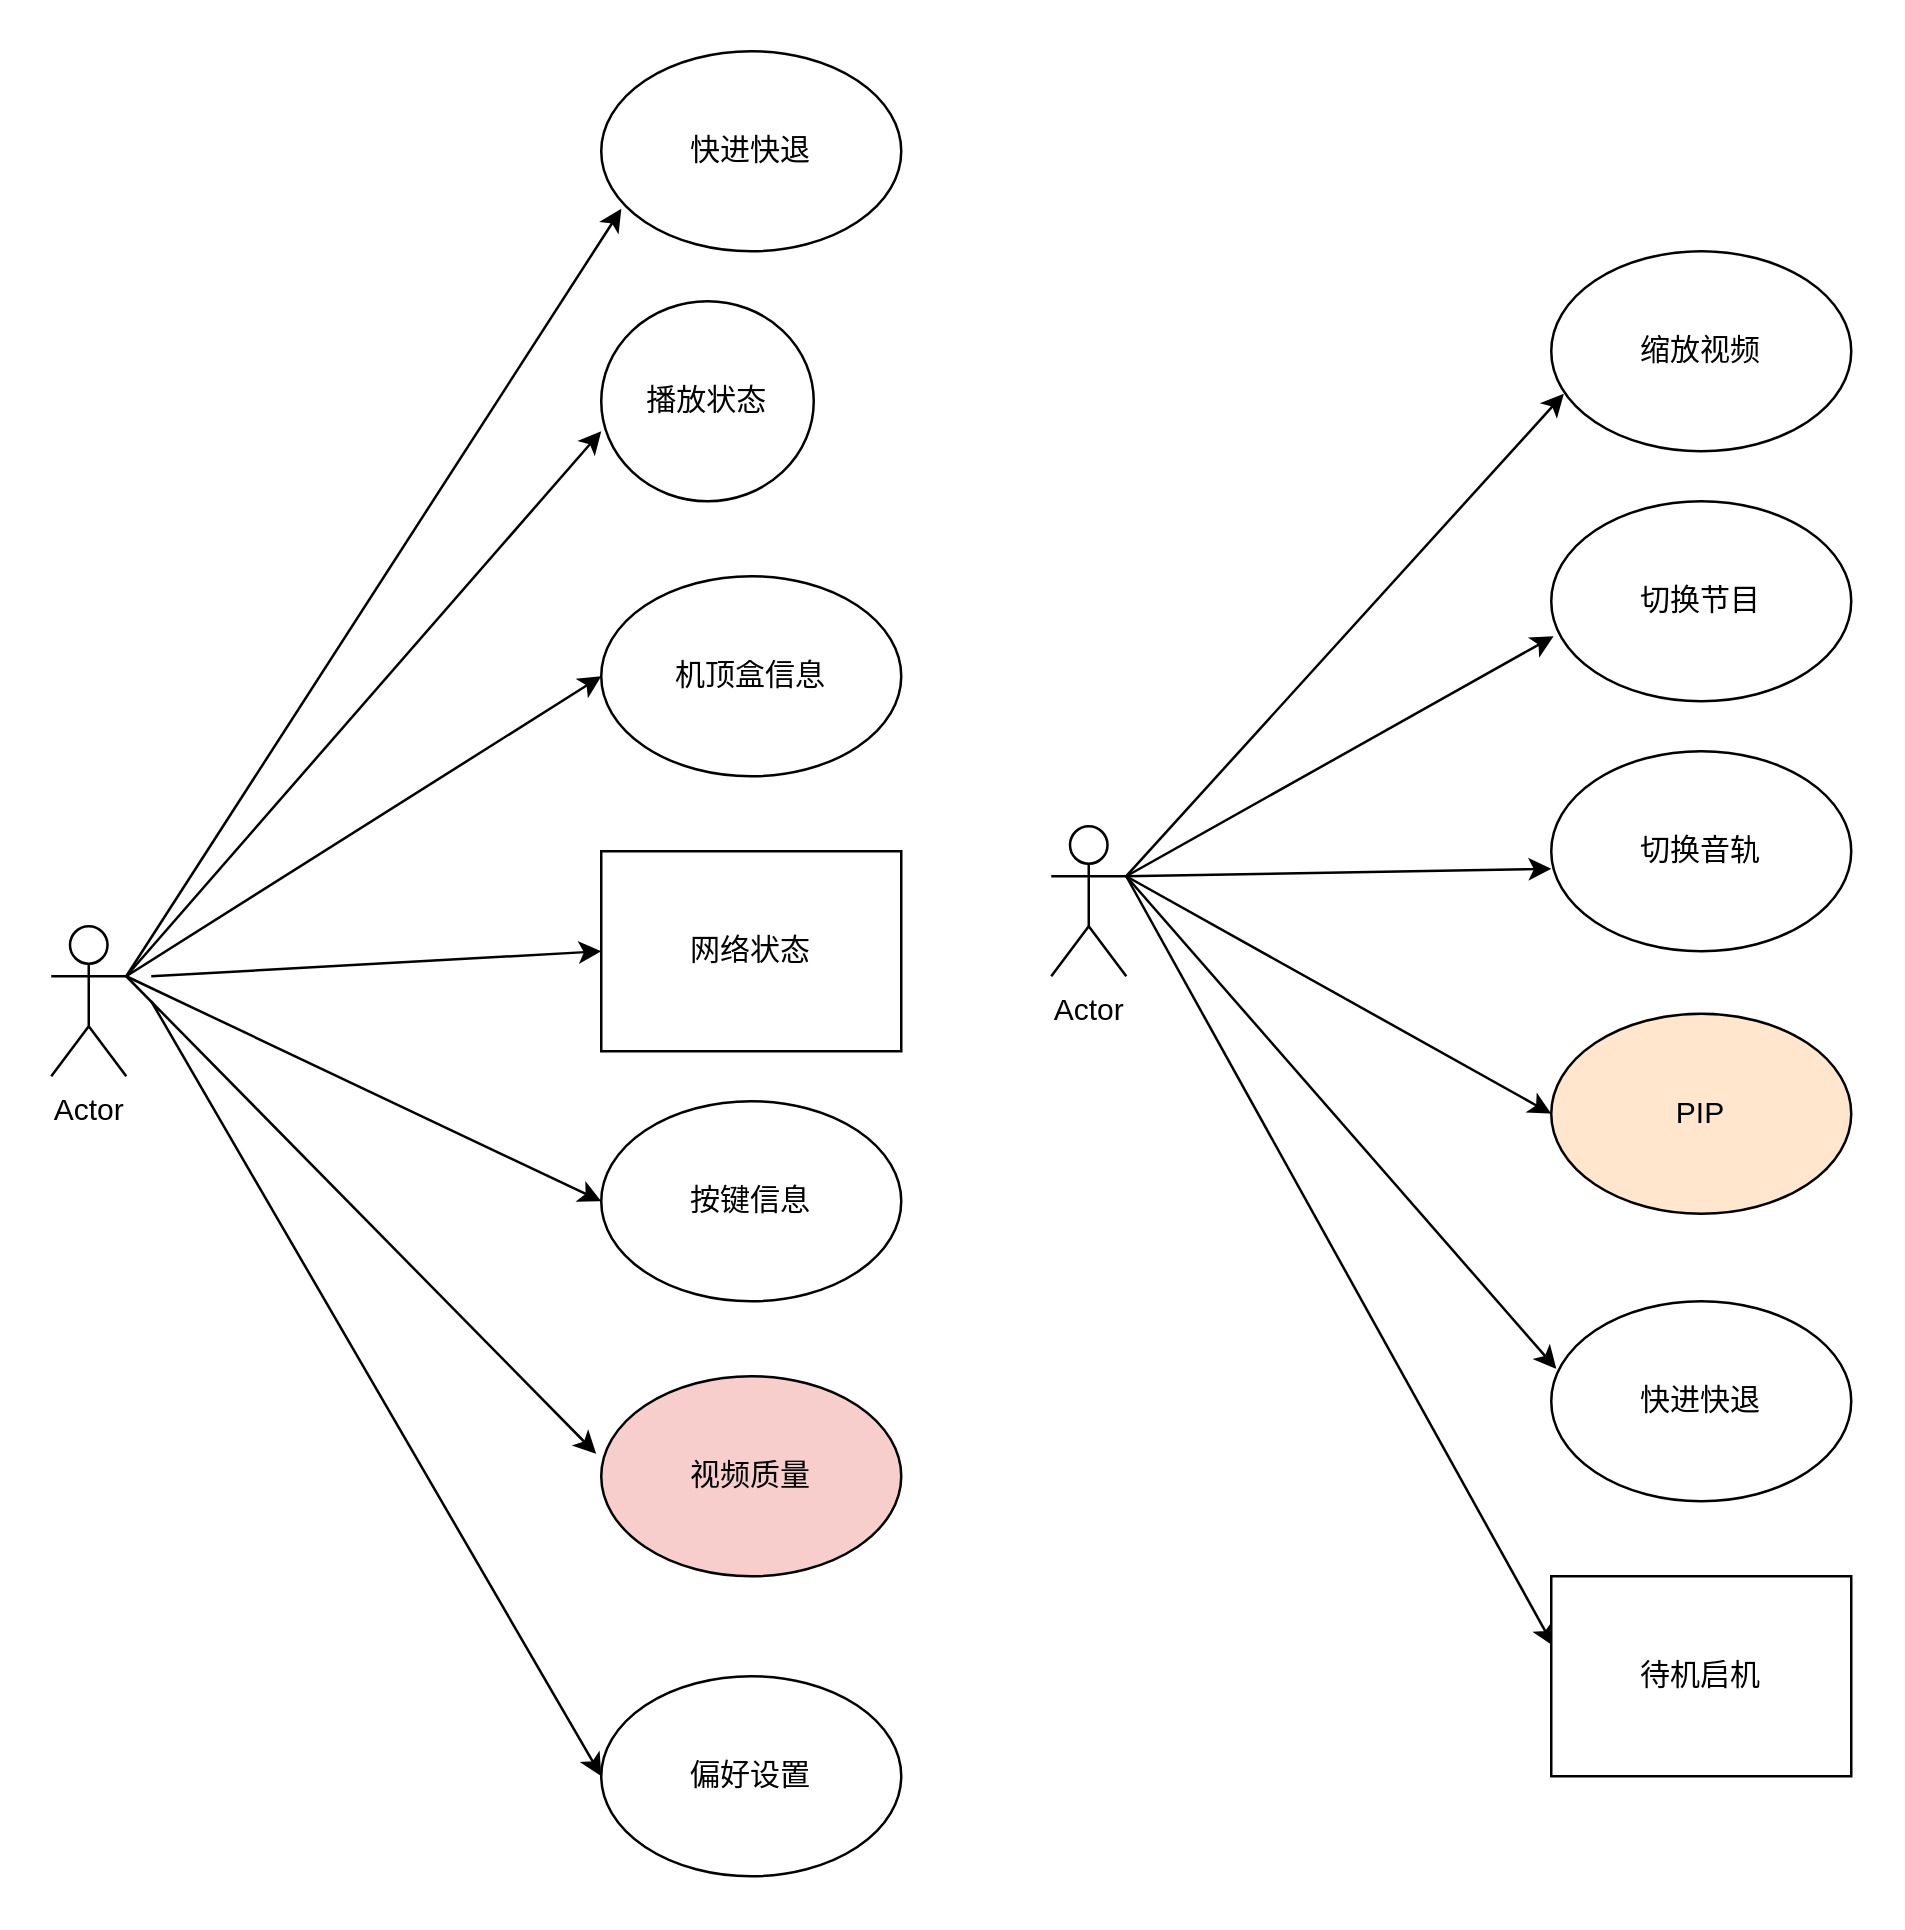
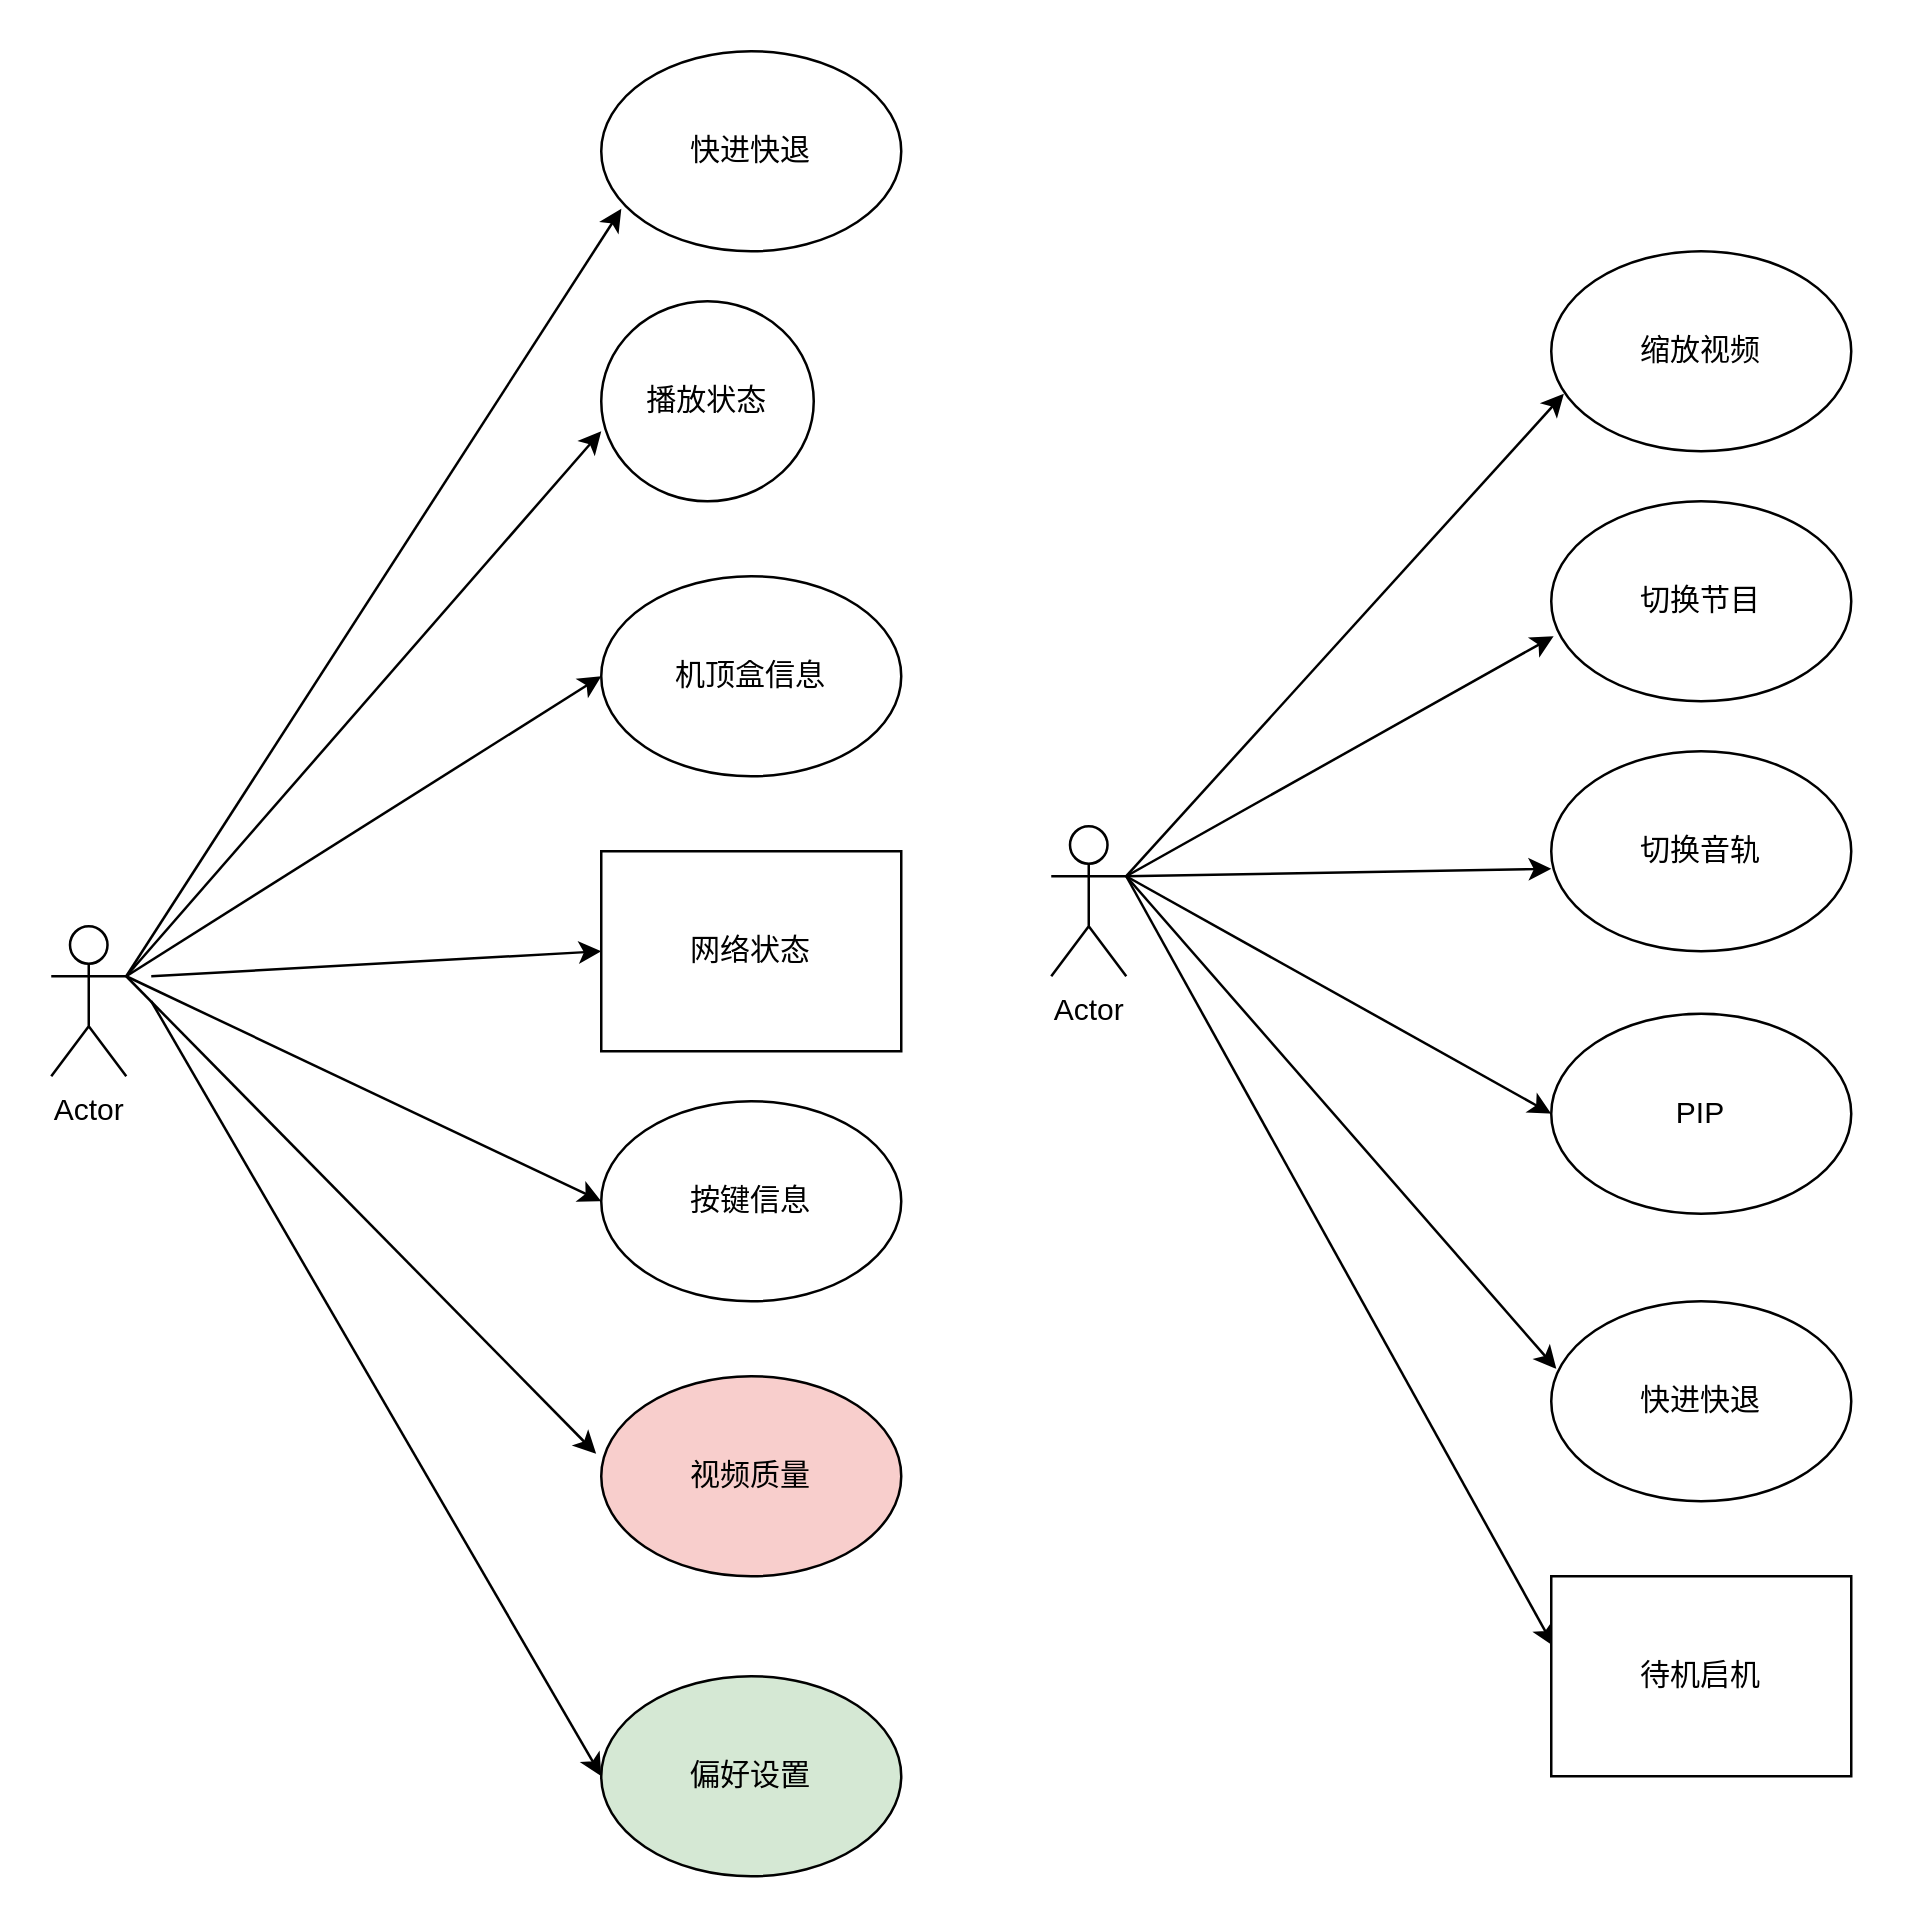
  <mxCell id="0" />
  <mxCell id="1" parent="0" />
  <mxCell id="2" value="Actor" style="shape=umlActor;verticalLabelPosition=bottom;verticalAlign=top;html=1;outlineConnect=0;" parent="1" vertex="1"><mxGeometry x="20" y="370" width="30" height="60" as="geometry" /></mxCell>
  <mxCell id="3" value="" style="endArrow=classic;html=1;rounded=0;entryX=0.067;entryY=0.788;entryDx=0;entryDy=0;entryPerimeter=0;" parent="1" target="17" edge="1"><mxGeometry width="50" height="50" relative="1" as="geometry"><mxPoint x="50" y="390" as="sourcePoint" /><mxPoint x="230" y="100" as="targetPoint" /></mxGeometry></mxCell>
  <mxCell id="4" value="" style="endArrow=classic;html=1;rounded=0;entryX=0;entryY=0.65;entryDx=0;entryDy=0;exitX=1;exitY=0.333;exitDx=0;exitDy=0;exitPerimeter=0;entryPerimeter=0;" parent="1" source="2" target="18" edge="1"><mxGeometry width="50" height="50" relative="1" as="geometry"><mxPoint x="60" y="400" as="sourcePoint" /><mxPoint x="230" y="180" as="targetPoint" /></mxGeometry></mxCell>
  <mxCell id="5" value="" style="endArrow=classic;html=1;rounded=0;entryX=0;entryY=0.5;entryDx=0;entryDy=0;" parent="1" target="19" edge="1"><mxGeometry width="50" height="50" relative="1" as="geometry"><mxPoint x="50" y="390" as="sourcePoint" /><mxPoint x="230" y="260" as="targetPoint" /></mxGeometry></mxCell>
  <mxCell id="6" value="" style="endArrow=classic;html=1;rounded=0;entryX=0;entryY=0.5;entryDx=0;entryDy=0;" parent="1" target="20" edge="1"><mxGeometry width="50" height="50" relative="1" as="geometry"><mxPoint x="60" y="390" as="sourcePoint" /><mxPoint x="230" y="420" as="targetPoint" /></mxGeometry></mxCell>
  <mxCell id="7" value="" style="endArrow=classic;html=1;rounded=0;entryX=0;entryY=0.5;entryDx=0;entryDy=0;" parent="1" target="21" edge="1"><mxGeometry width="50" height="50" relative="1" as="geometry"><mxPoint x="50" y="390" as="sourcePoint" /><mxPoint x="230" y="500" as="targetPoint" /></mxGeometry></mxCell>
  <mxCell id="8" value="" style="endArrow=classic;html=1;rounded=0;entryX=-0.017;entryY=0.388;entryDx=0;entryDy=0;entryPerimeter=0;" parent="1" target="22" edge="1"><mxGeometry width="50" height="50" relative="1" as="geometry"><mxPoint x="50" y="390" as="sourcePoint" /><mxPoint x="230" y="580" as="targetPoint" /></mxGeometry></mxCell>
  <mxCell id="9" value="" style="endArrow=classic;html=1;rounded=0;entryX=0;entryY=0.5;entryDx=0;entryDy=0;" parent="1" target="23" edge="1"><mxGeometry width="50" height="50" relative="1" as="geometry"><mxPoint x="60" y="400" as="sourcePoint" /><mxPoint x="220" y="750" as="targetPoint" /></mxGeometry></mxCell>
  <mxCell id="10" value="Actor" style="shape=umlActor;verticalLabelPosition=bottom;verticalAlign=top;html=1;outlineConnect=0;" parent="1" vertex="1"><mxGeometry x="420" y="330" width="30" height="60" as="geometry" /></mxCell>
  <mxCell id="11" value="" style="endArrow=classic;html=1;rounded=0;entryX=0.042;entryY=0.713;entryDx=0;entryDy=0;exitX=1;exitY=0.333;exitDx=0;exitDy=0;exitPerimeter=0;entryPerimeter=0;" parent="1" source="10" target="24" edge="1"><mxGeometry width="50" height="50" relative="1" as="geometry"><mxPoint x="460" y="360" as="sourcePoint" /><mxPoint x="600" y="180" as="targetPoint" /></mxGeometry></mxCell>
  <mxCell id="12" value="" style="endArrow=classic;html=1;rounded=0;entryX=0.008;entryY=0.675;entryDx=0;entryDy=0;entryPerimeter=0;" parent="1" target="25" edge="1"><mxGeometry width="50" height="50" relative="1" as="geometry"><mxPoint x="450" y="350" as="sourcePoint" /><mxPoint x="600" y="270" as="targetPoint" /></mxGeometry></mxCell>
  <mxCell id="13" value="" style="endArrow=classic;html=1;rounded=0;entryX=0;entryY=0.588;entryDx=0;entryDy=0;entryPerimeter=0;" parent="1" target="26" edge="1"><mxGeometry width="50" height="50" relative="1" as="geometry"><mxPoint x="450" y="350" as="sourcePoint" /><mxPoint x="600" y="360" as="targetPoint" /></mxGeometry></mxCell>
  <mxCell id="14" value="" style="endArrow=classic;html=1;rounded=0;entryX=0;entryY=0.5;entryDx=0;entryDy=0;" parent="1" target="27" edge="1"><mxGeometry width="50" height="50" relative="1" as="geometry"><mxPoint x="450" y="350" as="sourcePoint" /><mxPoint x="600" y="455" as="targetPoint" /></mxGeometry></mxCell>
  <mxCell id="15" value="" style="endArrow=classic;html=1;rounded=0;entryX=0.017;entryY=0.338;entryDx=0;entryDy=0;entryPerimeter=0;" parent="1" target="28" edge="1"><mxGeometry width="50" height="50" relative="1" as="geometry"><mxPoint x="450" y="350" as="sourcePoint" /><mxPoint x="600" y="535" as="targetPoint" /></mxGeometry></mxCell>
  <mxCell id="16" value="" style="endArrow=classic;html=1;rounded=0;entryX=0.008;entryY=0.35;entryDx=0;entryDy=0;entryPerimeter=0;" parent="1" target="29" edge="1"><mxGeometry width="50" height="50" relative="1" as="geometry"><mxPoint x="450" y="350" as="sourcePoint" /><mxPoint x="600" y="650" as="targetPoint" /></mxGeometry></mxCell>
  <mxCell id="17" value="快进快退" style="ellipse;whiteSpace=wrap;html=1;" vertex="1" parent="1"><mxGeometry x="240" y="20" width="120" height="80" as="geometry" /></mxCell>
  <mxCell id="18" value="播放状态" style="ellipse;whiteSpace=wrap;html=1;" vertex="1" parent="1"><mxGeometry x="240" y="120" width="85" height="80" as="geometry" /></mxCell>
  <mxCell id="19" value="机顶盒信息" style="ellipse;whiteSpace=wrap;html=1;" vertex="1" parent="1"><mxGeometry x="240" y="230" width="120" height="80" as="geometry" /></mxCell>
  <mxCell id="20" value="网络状态" style="whiteSpace=wrap;html=1;rounded=0;" vertex="1" parent="1"><mxGeometry x="240" y="340" width="120" height="80" as="geometry" /></mxCell>
  <mxCell id="21" value="按键信息" style="ellipse;whiteSpace=wrap;html=1;" vertex="1" parent="1"><mxGeometry x="240" y="440" width="120" height="80" as="geometry" /></mxCell>
  <mxCell id="22" value="视频质量" style="ellipse;whiteSpace=wrap;html=1;fillColor=#f8cecc;" vertex="1" parent="1"><mxGeometry x="240" y="550" width="120" height="80" as="geometry" /></mxCell>
- <mxCell id="23" value="偏好设置" style="ellipse;whiteSpace=wrap;html=1;" vertex="1" parent="1"><mxGeometry x="240" y="670" width="120" height="80" as="geometry" /></mxCell>
+ <mxCell id="23" value="偏好设置" style="ellipse;whiteSpace=wrap;html=1;fillColor=#d5e8d4;" vertex="1" parent="1"><mxGeometry x="240" y="670" width="120" height="80" as="geometry" /></mxCell>
  <mxCell id="24" value="缩放视频" style="ellipse;whiteSpace=wrap;html=1;" vertex="1" parent="1"><mxGeometry x="620" y="100" width="120" height="80" as="geometry" /></mxCell>
  <mxCell id="25" value="切换节目" style="ellipse;whiteSpace=wrap;html=1;" vertex="1" parent="1"><mxGeometry x="620" y="200" width="120" height="80" as="geometry" /></mxCell>
  <mxCell id="26" value="切换音轨" style="ellipse;whiteSpace=wrap;html=1;" vertex="1" parent="1"><mxGeometry x="620" y="300" width="120" height="80" as="geometry" /></mxCell>
- <mxCell id="27" value="PIP" style="ellipse;whiteSpace=wrap;html=1;fillColor=#ffe6cc;" vertex="1" parent="1"><mxGeometry x="620" y="405" width="120" height="80" as="geometry" /></mxCell>
+ <mxCell id="27" value="PIP" style="ellipse;whiteSpace=wrap;html=1;" vertex="1" parent="1"><mxGeometry x="620" y="405" width="120" height="80" as="geometry" /></mxCell>
  <mxCell id="28" value="快进快退" style="ellipse;whiteSpace=wrap;html=1;" vertex="1" parent="1"><mxGeometry x="620" y="520" width="120" height="80" as="geometry" /></mxCell>
  <mxCell id="29" value="待机启机" style="whiteSpace=wrap;html=1;rounded=0;" vertex="1" parent="1"><mxGeometry x="620" y="630" width="120" height="80" as="geometry" /></mxCell>
